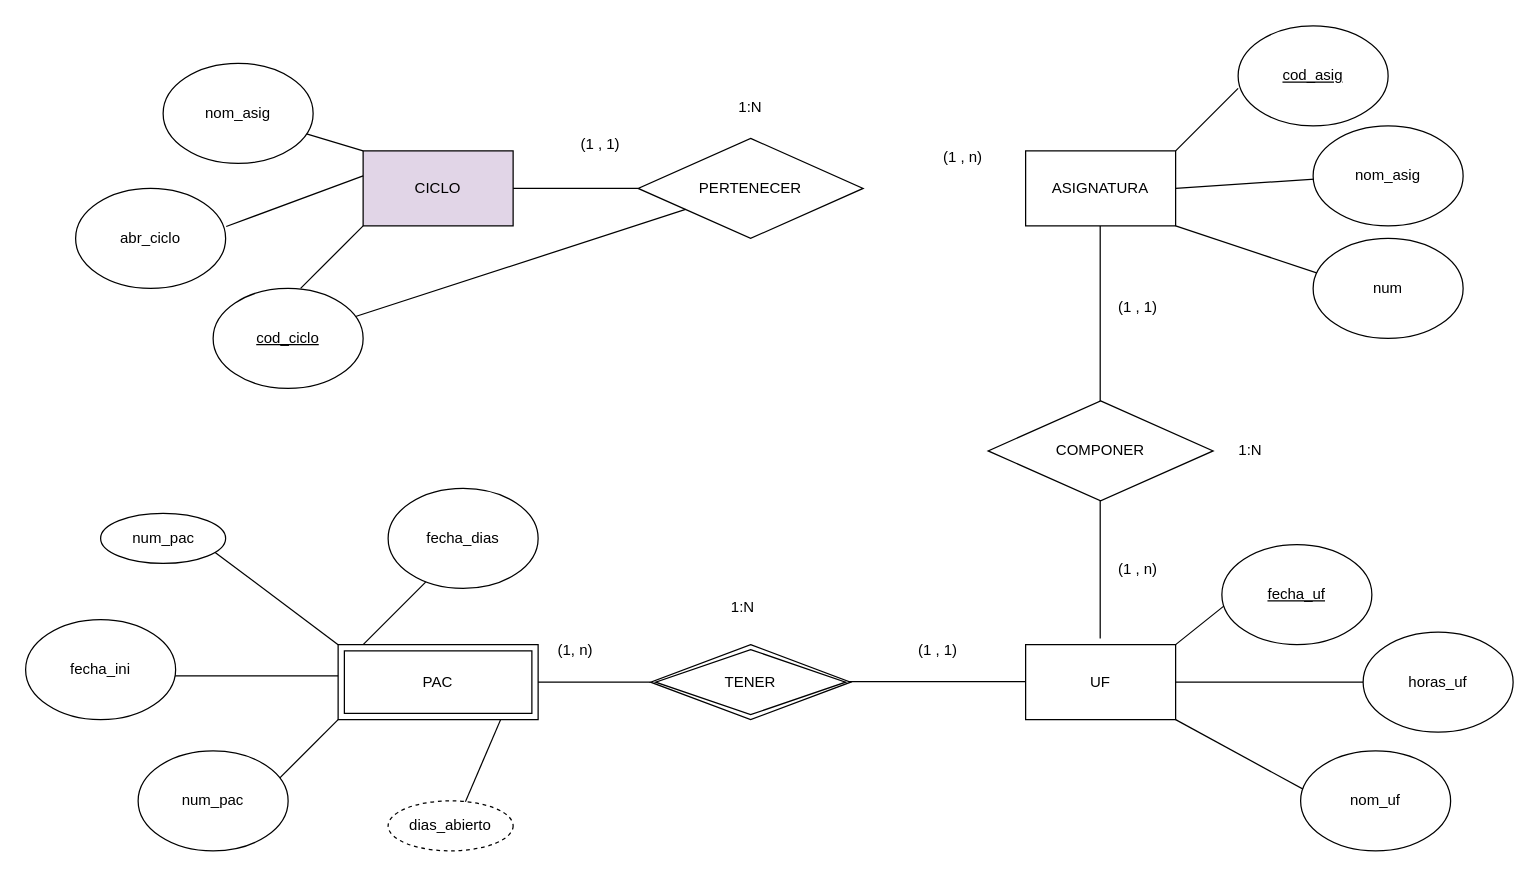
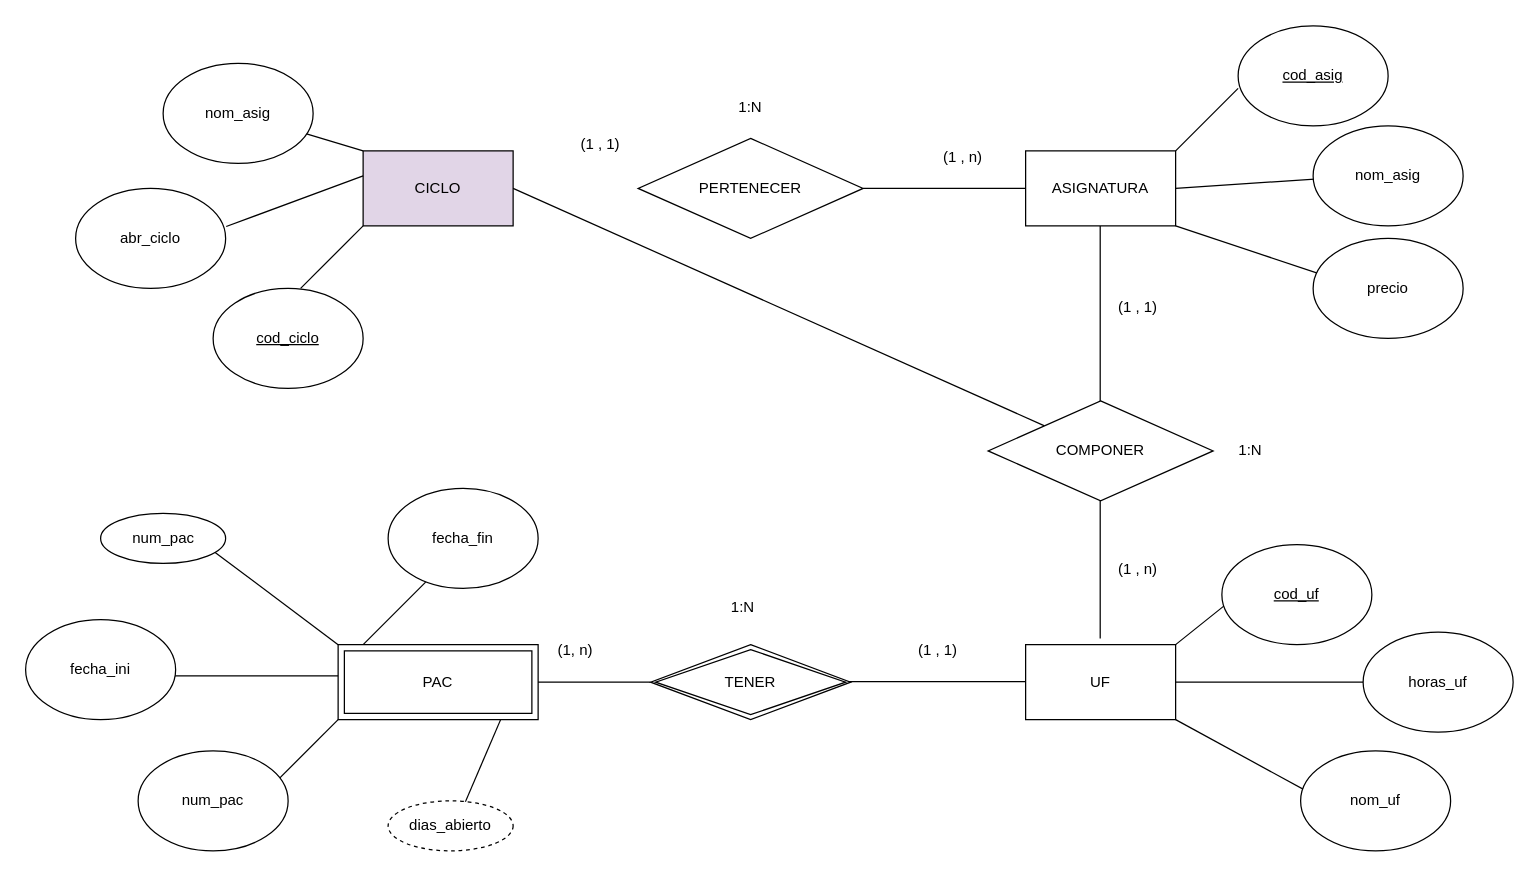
  <mxCell id="0" />
  <mxCell id="1" parent="0" />
  <mxCell id="2" value="CICLO" style="rounded=0;whiteSpace=wrap;html=1;labelBackgroundColor=none;fillColor=#e1d5e7;" parent="1" vertex="1"><mxGeometry x="290" y="120" width="120" height="60" as="geometry" /></mxCell>
  <mxCell id="3" value="ASIGNATURA" style="rounded=0;whiteSpace=wrap;html=1;labelBackgroundColor=none;" parent="1" vertex="1"><mxGeometry x="820" y="120" width="120" height="60" as="geometry" /></mxCell>
  <mxCell id="4" value="PERTENECER" style="rhombus;whiteSpace=wrap;html=1;rotation=0;labelBackgroundColor=none;" parent="1" vertex="1"><mxGeometry x="510" y="110" width="180" height="80" as="geometry" /></mxCell>
- <mxCell id="5" value="" style="endArrow=none;html=1;rounded=0;exitX=1;exitY=0.5;exitDx=0;exitDy=0;entryX=0;entryY=0.5;entryDx=0;entryDy=0;labelBackgroundColor=none;fontColor=default;" parent="1" source="2" target="4" edge="1"><mxGeometry width="50" height="50" relative="1" as="geometry"><mxPoint x="460" y="160" as="sourcePoint" /><mxPoint x="510" y="110" as="targetPoint" /></mxGeometry></mxCell>
- <mxCell id="6" value="" style="endArrow=none;html=1;rounded=0;labelBackgroundColor=none;fontColor=default;" parent="1" source="4" target="22" edge="1"><mxGeometry width="50" height="50" relative="1" as="geometry"><mxPoint x="730" y="200" as="sourcePoint" /><mxPoint x="800.711" y="150" as="targetPoint" /></mxGeometry></mxCell>
+ <mxCell id="5" value="" style="endArrow=none;html=1;rounded=0;exitX=1;exitY=0.5;exitDx=0;exitDy=0;labelBackgroundColor=none;fontColor=default;" parent="1" source="2" target="10" edge="1"><mxGeometry width="50" height="50" relative="1" as="geometry"><mxPoint x="460" y="160" as="sourcePoint" /><mxPoint x="510" y="110" as="targetPoint" /></mxGeometry></mxCell>
+ <mxCell id="6" value="" style="endArrow=none;html=1;rounded=0;entryX=0;entryY=0.5;entryDx=0;entryDy=0;labelBackgroundColor=none;fontColor=default;" parent="1" source="4" target="3" edge="1"><mxGeometry width="50" height="50" relative="1" as="geometry"><mxPoint x="730" y="200" as="sourcePoint" /><mxPoint x="800.711" y="150" as="targetPoint" /></mxGeometry></mxCell>
  <mxCell id="7" value="(1 , n)" style="text;html=1;align=center;verticalAlign=middle;whiteSpace=wrap;rounded=0;labelBackgroundColor=none;" parent="1" vertex="1"><mxGeometry x="740" y="110" width="60" height="30" as="geometry" /></mxCell>
  <mxCell id="8" value="1:N" style="text;html=1;align=center;verticalAlign=middle;whiteSpace=wrap;rounded=0;labelBackgroundColor=none;" parent="1" vertex="1"><mxGeometry x="570" y="70" width="60" height="30" as="geometry" /></mxCell>
  <mxCell id="9" value="" style="endArrow=none;html=1;rounded=0;labelBackgroundColor=none;fontColor=default;" parent="1" edge="1"><mxGeometry width="50" height="50" relative="1" as="geometry"><mxPoint x="879.66" y="320" as="sourcePoint" /><mxPoint x="879.66" y="180" as="targetPoint" /></mxGeometry></mxCell>
  <mxCell id="10" value="COMPONER" style="rhombus;whiteSpace=wrap;html=1;rotation=0;labelBackgroundColor=none;" parent="1" vertex="1"><mxGeometry x="790" y="320" width="180" height="80" as="geometry" /></mxCell>
  <mxCell id="11" value="" style="endArrow=none;html=1;rounded=0;labelBackgroundColor=none;fontColor=default;" parent="1" edge="1"><mxGeometry width="50" height="50" relative="1" as="geometry"><mxPoint x="879.66" y="510" as="sourcePoint" /><mxPoint x="879.66" y="400" as="targetPoint" /></mxGeometry></mxCell>
  <mxCell id="12" value="UF" style="rounded=0;whiteSpace=wrap;html=1;labelBackgroundColor=none;" parent="1" vertex="1"><mxGeometry x="820" y="515" width="120" height="60" as="geometry" /></mxCell>
  <mxCell id="13" value="(1 , n)" style="text;html=1;align=center;verticalAlign=middle;whiteSpace=wrap;rounded=0;labelBackgroundColor=none;" parent="1" vertex="1"><mxGeometry x="880" y="440" width="60" height="30" as="geometry" /></mxCell>
  <mxCell id="14" value="(1 , 1)" style="text;html=1;align=center;verticalAlign=middle;whiteSpace=wrap;rounded=0;labelBackgroundColor=none;" parent="1" vertex="1"><mxGeometry x="450" y="100" width="60" height="30" as="geometry" /></mxCell>
  <mxCell id="15" value="(1 , 1)" style="text;html=1;align=center;verticalAlign=middle;whiteSpace=wrap;rounded=0;labelBackgroundColor=none;" parent="1" vertex="1"><mxGeometry x="880" y="230" width="60" height="30" as="geometry" /></mxCell>
  <mxCell id="16" value="1:N" style="text;html=1;align=center;verticalAlign=middle;whiteSpace=wrap;rounded=0;labelBackgroundColor=none;" parent="1" vertex="1"><mxGeometry x="970" y="345" width="60" height="30" as="geometry" /></mxCell>
  <mxCell id="17" value="" style="endArrow=none;html=1;rounded=0;labelBackgroundColor=none;fontColor=default;" parent="1" edge="1"><mxGeometry width="50" height="50" relative="1" as="geometry"><mxPoint x="670" y="544.66" as="sourcePoint" /><mxPoint x="820" y="544.66" as="targetPoint" /></mxGeometry></mxCell>
  <mxCell id="18" value="(1, n)" style="text;html=1;align=center;verticalAlign=middle;whiteSpace=wrap;rounded=0;labelBackgroundColor=none;" parent="1" vertex="1"><mxGeometry x="430" y="505" width="60" height="30" as="geometry" /></mxCell>
  <mxCell id="19" value="(1 , 1)" style="text;html=1;align=center;verticalAlign=middle;whiteSpace=wrap;rounded=0;labelBackgroundColor=none;" parent="1" vertex="1"><mxGeometry x="720" y="505" width="60" height="30" as="geometry" /></mxCell>
  <mxCell id="20" value="1:N" style="text;html=1;align=center;verticalAlign=middle;whiteSpace=wrap;rounded=0;labelBackgroundColor=none;" parent="1" vertex="1"><mxGeometry x="564" y="470" width="60" height="30" as="geometry" /></mxCell>
  <mxCell id="21" value="" style="endArrow=none;html=1;rounded=0;labelBackgroundColor=none;fontColor=default;" parent="1" edge="1"><mxGeometry width="50" height="50" relative="1" as="geometry"><mxPoint x="240" y="230" as="sourcePoint" /><mxPoint x="290" y="180" as="targetPoint" /></mxGeometry></mxCell>
  <mxCell id="22" value="&lt;u&gt;cod_ciclo&lt;/u&gt;" style="ellipse;whiteSpace=wrap;html=1;labelBackgroundColor=none;" parent="1" vertex="1"><mxGeometry x="170" y="230" width="120" height="80" as="geometry" /></mxCell>
  <mxCell id="23" value="" style="endArrow=none;html=1;rounded=0;exitX=0;exitY=0;exitDx=0;exitDy=0;labelBackgroundColor=none;fontColor=default;" parent="1" source="2" target="24" edge="1"><mxGeometry width="50" height="50" relative="1" as="geometry"><mxPoint x="230" y="80" as="sourcePoint" /><mxPoint x="290" y="120" as="targetPoint" /></mxGeometry></mxCell>
  <mxCell id="24" value="nom_asig" style="ellipse;whiteSpace=wrap;html=1;labelBackgroundColor=none;" parent="1" vertex="1"><mxGeometry x="130" y="50" width="120" height="80" as="geometry" /></mxCell>
  <mxCell id="25" value="" style="endArrow=none;html=1;rounded=0;labelBackgroundColor=none;fontColor=default;" parent="1" target="26" edge="1"><mxGeometry width="50" height="50" relative="1" as="geometry"><mxPoint x="90" y="190" as="sourcePoint" /><mxPoint x="290" y="140" as="targetPoint" /></mxGeometry></mxCell>
  <mxCell id="26" value="abr_ciclo" style="ellipse;whiteSpace=wrap;html=1;labelBackgroundColor=none;" parent="1" vertex="1"><mxGeometry x="60" y="150" width="120" height="80" as="geometry" /></mxCell>
  <mxCell id="27" value="" style="endArrow=none;html=1;rounded=0;exitX=1.004;exitY=0.381;exitDx=0;exitDy=0;exitPerimeter=0;labelBackgroundColor=none;fontColor=default;" parent="1" source="26" edge="1"><mxGeometry width="50" height="50" relative="1" as="geometry"><mxPoint x="240" y="190" as="sourcePoint" /><mxPoint x="290" y="140" as="targetPoint" /></mxGeometry></mxCell>
  <mxCell id="28" value="PAC" style="shape=ext;margin=3;double=1;whiteSpace=wrap;html=1;align=center;labelBackgroundColor=none;" parent="1" vertex="1"><mxGeometry x="270" y="515" width="160" height="60" as="geometry" /></mxCell>
  <mxCell id="29" value="" style="endArrow=none;html=1;rounded=0;labelBackgroundColor=none;fontColor=default;" parent="1" edge="1"><mxGeometry width="50" height="50" relative="1" as="geometry"><mxPoint x="940" y="120" as="sourcePoint" /><mxPoint x="990" y="70" as="targetPoint" /></mxGeometry></mxCell>
  <mxCell id="30" value="" style="endArrow=none;html=1;rounded=0;labelBackgroundColor=none;fontColor=default;" parent="1" edge="1"><mxGeometry width="50" height="50" relative="1" as="geometry"><mxPoint x="940" y="150" as="sourcePoint" /><mxPoint x="1090" y="140" as="targetPoint" /></mxGeometry></mxCell>
  <mxCell id="31" value="" style="endArrow=none;html=1;rounded=0;labelBackgroundColor=none;fontColor=default;" parent="1" edge="1"><mxGeometry width="50" height="50" relative="1" as="geometry"><mxPoint x="940" y="180" as="sourcePoint" /><mxPoint x="1060" y="220" as="targetPoint" /></mxGeometry></mxCell>
  <mxCell id="32" value="&lt;u&gt;cod_asig&lt;/u&gt;" style="ellipse;whiteSpace=wrap;html=1;labelBackgroundColor=none;" parent="1" vertex="1"><mxGeometry x="990" y="20" width="120" height="80" as="geometry" /></mxCell>
  <mxCell id="33" value="nom_asig" style="ellipse;whiteSpace=wrap;html=1;labelBackgroundColor=none;" parent="1" vertex="1"><mxGeometry x="1050" y="100" width="120" height="80" as="geometry" /></mxCell>
- <mxCell id="34" value="num" style="ellipse;whiteSpace=wrap;html=1;labelBackgroundColor=none;" parent="1" vertex="1"><mxGeometry x="1050" y="190" width="120" height="80" as="geometry" /></mxCell>
+ <mxCell id="34" value="precio" style="ellipse;whiteSpace=wrap;html=1;labelBackgroundColor=none;" parent="1" vertex="1"><mxGeometry x="1050" y="190" width="120" height="80" as="geometry" /></mxCell>
  <mxCell id="35" value="" style="endArrow=none;html=1;rounded=0;labelBackgroundColor=none;fontColor=default;" parent="1" edge="1"><mxGeometry width="50" height="50" relative="1" as="geometry"><mxPoint x="940" y="515" as="sourcePoint" /><mxPoint x="990" y="475" as="targetPoint" /></mxGeometry></mxCell>
- <mxCell id="36" value="&lt;u&gt;fecha_uf&lt;/u&gt;" style="ellipse;whiteSpace=wrap;html=1;labelBackgroundColor=none;" parent="1" vertex="1"><mxGeometry x="977" y="435" width="120" height="80" as="geometry" /></mxCell>
+ <mxCell id="36" value="&lt;u&gt;cod_uf&lt;/u&gt;" style="ellipse;whiteSpace=wrap;html=1;labelBackgroundColor=none;" parent="1" vertex="1"><mxGeometry x="977" y="435" width="120" height="80" as="geometry" /></mxCell>
  <mxCell id="37" value="" style="endArrow=none;html=1;rounded=0;labelBackgroundColor=none;fontColor=default;" parent="1" edge="1"><mxGeometry width="50" height="50" relative="1" as="geometry"><mxPoint x="940" y="575" as="sourcePoint" /><mxPoint x="1050" y="635" as="targetPoint" /></mxGeometry></mxCell>
  <mxCell id="38" value="nom_uf" style="ellipse;whiteSpace=wrap;html=1;labelBackgroundColor=none;" parent="1" vertex="1"><mxGeometry x="1040" y="600" width="120" height="80" as="geometry" /></mxCell>
  <mxCell id="39" value="" style="endArrow=none;html=1;rounded=0;exitX=1;exitY=0.5;exitDx=0;exitDy=0;labelBackgroundColor=none;fontColor=default;" parent="1" source="12" edge="1"><mxGeometry width="50" height="50" relative="1" as="geometry"><mxPoint x="1010" y="570" as="sourcePoint" /><mxPoint x="1120" y="545" as="targetPoint" /></mxGeometry></mxCell>
  <mxCell id="40" value="horas_uf" style="ellipse;whiteSpace=wrap;html=1;labelBackgroundColor=none;" parent="1" vertex="1"><mxGeometry x="1090" y="505" width="120" height="80" as="geometry" /></mxCell>
  <mxCell id="41" value="TENER" style="shape=rhombus;double=1;perimeter=rhombusPerimeter;whiteSpace=wrap;html=1;align=center;labelBackgroundColor=none;" parent="1" vertex="1"><mxGeometry x="520" y="515" width="160" height="60" as="geometry" /></mxCell>
  <mxCell id="42" value="" style="line;strokeWidth=1;rotatable=0;dashed=0;labelPosition=right;align=left;verticalAlign=middle;spacingTop=0;spacingLeft=6;points=[];portConstraint=eastwest;labelBackgroundColor=none;" parent="1" vertex="1"><mxGeometry x="430" y="540" width="90" height="10" as="geometry" /></mxCell>
  <mxCell id="43" value="" style="endArrow=none;html=1;rounded=0;labelBackgroundColor=none;fontColor=default;" parent="1" edge="1"><mxGeometry width="50" height="50" relative="1" as="geometry"><mxPoint x="220" y="625" as="sourcePoint" /><mxPoint x="270" y="575" as="targetPoint" /></mxGeometry></mxCell>
  <mxCell id="44" value="num_pac" style="ellipse;whiteSpace=wrap;html=1;labelBackgroundColor=none;" parent="1" vertex="1"><mxGeometry x="110" y="600" width="120" height="80" as="geometry" /></mxCell>
  <mxCell id="45" value="" style="endArrow=none;html=1;rounded=0;labelBackgroundColor=none;fontColor=default;" parent="1" edge="1"><mxGeometry width="50" height="50" relative="1" as="geometry"><mxPoint x="170" y="440" as="sourcePoint" /><mxPoint x="270" y="515" as="targetPoint" /></mxGeometry></mxCell>
  <mxCell id="46" value="" style="endArrow=none;html=1;rounded=0;labelBackgroundColor=none;fontColor=default;" parent="1" edge="1"><mxGeometry width="50" height="50" relative="1" as="geometry"><mxPoint x="120" y="540" as="sourcePoint" /><mxPoint x="270" y="540" as="targetPoint" /></mxGeometry></mxCell>
  <mxCell id="47" value="fecha_ini" style="ellipse;whiteSpace=wrap;html=1;labelBackgroundColor=none;" parent="1" vertex="1"><mxGeometry x="20" y="495" width="120" height="80" as="geometry" /></mxCell>
- <mxCell id="48" value="fecha_dias" style="ellipse;whiteSpace=wrap;html=1;labelBackgroundColor=none;" parent="1" vertex="1"><mxGeometry x="310" y="390" width="120" height="80" as="geometry" /></mxCell>
+ <mxCell id="48" value="fecha_fin" style="ellipse;whiteSpace=wrap;html=1;labelBackgroundColor=none;" parent="1" vertex="1"><mxGeometry x="310" y="390" width="120" height="80" as="geometry" /></mxCell>
  <mxCell id="49" value="" style="endArrow=none;html=1;rounded=0;labelBackgroundColor=none;fontColor=default;" parent="1" edge="1"><mxGeometry width="50" height="50" relative="1" as="geometry"><mxPoint x="370" y="645" as="sourcePoint" /><mxPoint x="400" y="575" as="targetPoint" /></mxGeometry></mxCell>
  <mxCell id="50" value="" style="endArrow=none;html=1;rounded=0;labelBackgroundColor=none;fontColor=default;" parent="1" edge="1"><mxGeometry width="50" height="50" relative="1" as="geometry"><mxPoint x="290" y="515" as="sourcePoint" /><mxPoint x="340" y="465" as="targetPoint" /></mxGeometry></mxCell>
  <mxCell id="51" value="dias_abierto" style="ellipse;whiteSpace=wrap;html=1;align=center;dashed=1;labelBackgroundColor=none;" parent="1" vertex="1"><mxGeometry x="310" y="640" width="100" height="40" as="geometry" /></mxCell>
  <mxCell id="52" value="num_pac" style="ellipse;align=center;fontStyle=0;strokeColor=default;html=1;textShadow=0;labelBorderColor=none;labelBackgroundColor=none;verticalAlign=middle;" parent="1" vertex="1"><mxGeometry x="80" y="410" width="100" height="40" as="geometry" /></mxCell>
